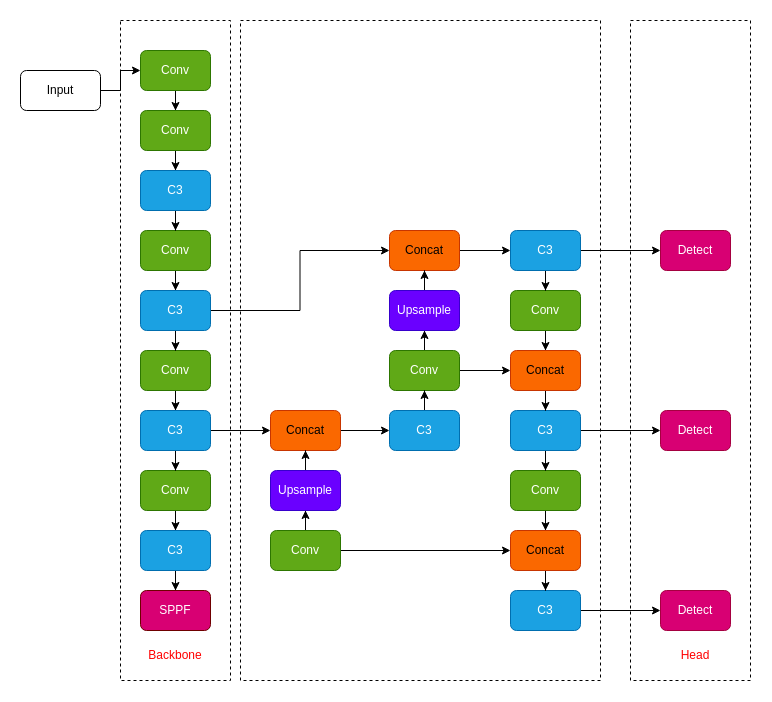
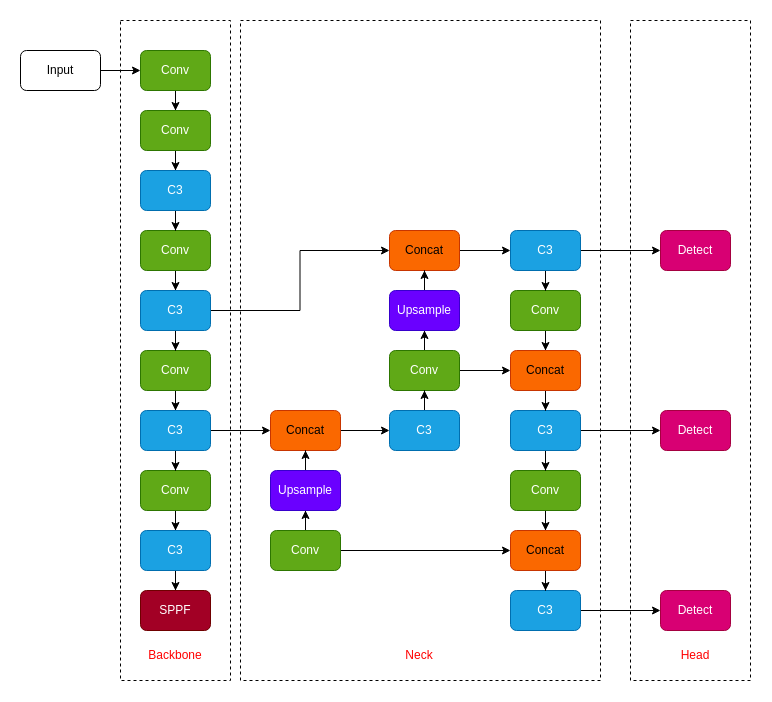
  <mxCell id="0" />
  <mxCell id="1" parent="0" />
  <mxCell id="2" value="" style="rounded=0;whiteSpace=wrap;html=1;dashed=1;" vertex="1" parent="1"><mxGeometry x="630" y="20" width="120" height="660" as="geometry" /></mxCell>
  <mxCell id="3" value="" style="rounded=0;whiteSpace=wrap;html=1;dashed=1;" vertex="1" parent="1"><mxGeometry x="240" y="20" width="360" height="660" as="geometry" /></mxCell>
  <mxCell id="4" value="" style="rounded=0;whiteSpace=wrap;html=1;dashed=1;" vertex="1" parent="1"><mxGeometry x="120" y="20" width="110" height="660" as="geometry" /></mxCell>
  <mxCell id="5" style="edgeStyle=orthogonalEdgeStyle;rounded=0;orthogonalLoop=1;jettySize=auto;html=1;entryX=0.5;entryY=0;entryDx=0;entryDy=0;" edge="1" parent="1" source="6" target="8"><mxGeometry relative="1" as="geometry" /></mxCell>
  <mxCell id="6" value="Conv" style="rounded=1;whiteSpace=wrap;html=1;fillColor=#60a917;fontColor=#ffffff;strokeColor=#2D7600;" vertex="1" parent="1"><mxGeometry x="140" y="50" width="70" height="40" as="geometry" /></mxCell>
  <mxCell id="7" style="edgeStyle=orthogonalEdgeStyle;rounded=0;orthogonalLoop=1;jettySize=auto;html=1;entryX=0.5;entryY=0;entryDx=0;entryDy=0;" edge="1" parent="1" source="8" target="26"><mxGeometry relative="1" as="geometry" /></mxCell>
  <mxCell id="8" value="Conv" style="rounded=1;whiteSpace=wrap;html=1;fillColor=#60a917;fontColor=#ffffff;strokeColor=#2D7600;" vertex="1" parent="1"><mxGeometry x="140" y="110" width="70" height="40" as="geometry" /></mxCell>
  <mxCell id="9" style="edgeStyle=orthogonalEdgeStyle;rounded=0;orthogonalLoop=1;jettySize=auto;html=1;" edge="1" parent="1" source="10" target="48"><mxGeometry relative="1" as="geometry" /></mxCell>
  <mxCell id="10" value="Conv" style="rounded=1;whiteSpace=wrap;html=1;fillColor=#60a917;fontColor=#ffffff;strokeColor=#2D7600;" vertex="1" parent="1"><mxGeometry x="510" y="470" width="70" height="40" as="geometry" /></mxCell>
  <mxCell id="11" style="edgeStyle=orthogonalEdgeStyle;rounded=0;orthogonalLoop=1;jettySize=auto;html=1;entryX=0.5;entryY=0;entryDx=0;entryDy=0;" edge="1" parent="1" source="12" target="37"><mxGeometry relative="1" as="geometry" /></mxCell>
  <mxCell id="12" value="Conv" style="rounded=1;whiteSpace=wrap;html=1;fillColor=#60a917;fontColor=#ffffff;strokeColor=#2D7600;" vertex="1" parent="1"><mxGeometry x="140" y="230" width="70" height="40" as="geometry" /></mxCell>
  <mxCell id="13" style="edgeStyle=orthogonalEdgeStyle;rounded=0;orthogonalLoop=1;jettySize=auto;html=1;entryX=0.5;entryY=1;entryDx=0;entryDy=0;" edge="1" parent="1" source="15" target="57"><mxGeometry relative="1" as="geometry" /></mxCell>
  <mxCell id="14" style="edgeStyle=orthogonalEdgeStyle;rounded=0;orthogonalLoop=1;jettySize=auto;html=1;entryX=0;entryY=0.5;entryDx=0;entryDy=0;" edge="1" parent="1" source="15" target="48"><mxGeometry relative="1" as="geometry" /></mxCell>
  <mxCell id="15" value="Conv" style="rounded=1;whiteSpace=wrap;html=1;fillColor=#60a917;fontColor=#ffffff;strokeColor=#2D7600;" vertex="1" parent="1"><mxGeometry x="270" y="530" width="70" height="40" as="geometry" /></mxCell>
  <mxCell id="16" style="edgeStyle=orthogonalEdgeStyle;rounded=0;orthogonalLoop=1;jettySize=auto;html=1;" edge="1" parent="1" source="17" target="40"><mxGeometry relative="1" as="geometry" /></mxCell>
  <mxCell id="17" value="Conv" style="rounded=1;whiteSpace=wrap;html=1;fillColor=#60a917;fontColor=#ffffff;strokeColor=#2D7600;" vertex="1" parent="1"><mxGeometry x="140" y="350" width="70" height="40" as="geometry" /></mxCell>
  <mxCell id="18" style="edgeStyle=orthogonalEdgeStyle;rounded=0;orthogonalLoop=1;jettySize=auto;html=1;entryX=0.5;entryY=1;entryDx=0;entryDy=0;" edge="1" parent="1" source="20" target="55"><mxGeometry relative="1" as="geometry" /></mxCell>
  <mxCell id="19" style="edgeStyle=orthogonalEdgeStyle;rounded=0;orthogonalLoop=1;jettySize=auto;html=1;entryX=0;entryY=0.5;entryDx=0;entryDy=0;" edge="1" parent="1" source="20" target="46"><mxGeometry relative="1" as="geometry" /></mxCell>
  <mxCell id="20" value="Conv" style="rounded=1;whiteSpace=wrap;html=1;fillColor=#60a917;fontColor=#ffffff;strokeColor=#2D7600;" vertex="1" parent="1"><mxGeometry x="389" y="350" width="70" height="40" as="geometry" /></mxCell>
  <mxCell id="21" style="edgeStyle=orthogonalEdgeStyle;rounded=0;orthogonalLoop=1;jettySize=auto;html=1;entryX=0.5;entryY=0;entryDx=0;entryDy=0;" edge="1" parent="1" source="22" target="44"><mxGeometry relative="1" as="geometry" /></mxCell>
  <mxCell id="22" value="Conv" style="rounded=1;whiteSpace=wrap;html=1;fillColor=#60a917;fontColor=#ffffff;strokeColor=#2D7600;" vertex="1" parent="1"><mxGeometry x="140" y="470" width="70" height="40" as="geometry" /></mxCell>
  <mxCell id="23" style="edgeStyle=orthogonalEdgeStyle;rounded=0;orthogonalLoop=1;jettySize=auto;html=1;entryX=0.5;entryY=0;entryDx=0;entryDy=0;" edge="1" parent="1" source="24" target="46"><mxGeometry relative="1" as="geometry" /></mxCell>
  <mxCell id="24" value="Conv" style="rounded=1;whiteSpace=wrap;html=1;fillColor=#60a917;fontColor=#ffffff;strokeColor=#2D7600;" vertex="1" parent="1"><mxGeometry x="510" y="290" width="70" height="40" as="geometry" /></mxCell>
  <mxCell id="25" style="edgeStyle=orthogonalEdgeStyle;rounded=0;orthogonalLoop=1;jettySize=auto;html=1;entryX=0.5;entryY=0;entryDx=0;entryDy=0;" edge="1" parent="1" source="26" target="12"><mxGeometry relative="1" as="geometry" /></mxCell>
  <mxCell id="26" value="C3" style="rounded=1;whiteSpace=wrap;html=1;fillColor=#1ba1e2;fontColor=#ffffff;strokeColor=#006EAF;" vertex="1" parent="1"><mxGeometry x="140" y="170" width="70" height="40" as="geometry" /></mxCell>
  <mxCell id="27" style="edgeStyle=orthogonalEdgeStyle;rounded=0;orthogonalLoop=1;jettySize=auto;html=1;" edge="1" parent="1" source="29" target="24"><mxGeometry relative="1" as="geometry" /></mxCell>
  <mxCell id="28" style="edgeStyle=orthogonalEdgeStyle;rounded=0;orthogonalLoop=1;jettySize=auto;html=1;" edge="1" parent="1" source="29" target="58"><mxGeometry relative="1" as="geometry" /></mxCell>
  <mxCell id="29" value="C3" style="rounded=1;whiteSpace=wrap;html=1;fillColor=#1ba1e2;fontColor=#ffffff;strokeColor=#006EAF;" vertex="1" parent="1"><mxGeometry x="510" y="230" width="70" height="40" as="geometry" /></mxCell>
  <mxCell id="30" style="edgeStyle=orthogonalEdgeStyle;rounded=0;orthogonalLoop=1;jettySize=auto;html=1;" edge="1" parent="1" source="32" target="10"><mxGeometry relative="1" as="geometry" /></mxCell>
  <mxCell id="31" style="edgeStyle=orthogonalEdgeStyle;rounded=0;orthogonalLoop=1;jettySize=auto;html=1;entryX=0;entryY=0.5;entryDx=0;entryDy=0;" edge="1" parent="1" source="32" target="59"><mxGeometry relative="1" as="geometry" /></mxCell>
  <mxCell id="32" value="C3" style="rounded=1;whiteSpace=wrap;html=1;fillColor=#1ba1e2;fontColor=#ffffff;strokeColor=#006EAF;" vertex="1" parent="1"><mxGeometry x="510" y="410" width="70" height="40" as="geometry" /></mxCell>
  <mxCell id="33" style="edgeStyle=orthogonalEdgeStyle;rounded=0;orthogonalLoop=1;jettySize=auto;html=1;entryX=0.5;entryY=1;entryDx=0;entryDy=0;" edge="1" parent="1" source="34" target="20"><mxGeometry relative="1" as="geometry" /></mxCell>
  <mxCell id="34" value="C3" style="rounded=1;whiteSpace=wrap;html=1;fillColor=#1ba1e2;fontColor=#ffffff;strokeColor=#006EAF;" vertex="1" parent="1"><mxGeometry x="389" y="410" width="70" height="40" as="geometry" /></mxCell>
  <mxCell id="35" style="edgeStyle=orthogonalEdgeStyle;rounded=0;orthogonalLoop=1;jettySize=auto;html=1;entryX=0.5;entryY=0;entryDx=0;entryDy=0;" edge="1" parent="1" source="37" target="17"><mxGeometry relative="1" as="geometry" /></mxCell>
  <mxCell id="36" style="edgeStyle=orthogonalEdgeStyle;rounded=0;orthogonalLoop=1;jettySize=auto;html=1;entryX=0;entryY=0.5;entryDx=0;entryDy=0;" edge="1" parent="1" source="37" target="50"><mxGeometry relative="1" as="geometry" /></mxCell>
  <mxCell id="37" value="C3" style="rounded=1;whiteSpace=wrap;html=1;fillColor=#1ba1e2;fontColor=#ffffff;strokeColor=#006EAF;" vertex="1" parent="1"><mxGeometry x="140" y="290" width="70" height="40" as="geometry" /></mxCell>
  <mxCell id="38" style="edgeStyle=orthogonalEdgeStyle;rounded=0;orthogonalLoop=1;jettySize=auto;html=1;entryX=0.5;entryY=0;entryDx=0;entryDy=0;" edge="1" parent="1" source="40" target="22"><mxGeometry relative="1" as="geometry" /></mxCell>
  <mxCell id="39" style="edgeStyle=orthogonalEdgeStyle;rounded=0;orthogonalLoop=1;jettySize=auto;html=1;" edge="1" parent="1" source="40" target="52"><mxGeometry relative="1" as="geometry" /></mxCell>
  <mxCell id="40" value="C3" style="rounded=1;whiteSpace=wrap;html=1;fillColor=#1ba1e2;fontColor=#ffffff;strokeColor=#006EAF;" vertex="1" parent="1"><mxGeometry x="140" y="410" width="70" height="40" as="geometry" /></mxCell>
  <mxCell id="41" style="edgeStyle=orthogonalEdgeStyle;rounded=0;orthogonalLoop=1;jettySize=auto;html=1;entryX=0;entryY=0.5;entryDx=0;entryDy=0;" edge="1" parent="1" source="42" target="60"><mxGeometry relative="1" as="geometry" /></mxCell>
  <mxCell id="42" value="C3" style="rounded=1;whiteSpace=wrap;html=1;fillColor=#1ba1e2;fontColor=#ffffff;strokeColor=#006EAF;" vertex="1" parent="1"><mxGeometry x="510" y="590" width="70" height="40" as="geometry" /></mxCell>
  <mxCell id="43" style="edgeStyle=orthogonalEdgeStyle;rounded=0;orthogonalLoop=1;jettySize=auto;html=1;entryX=0.5;entryY=0;entryDx=0;entryDy=0;" edge="1" parent="1" source="44" target="53"><mxGeometry relative="1" as="geometry" /></mxCell>
  <mxCell id="44" value="C3" style="rounded=1;whiteSpace=wrap;html=1;fillColor=#1ba1e2;fontColor=#ffffff;strokeColor=#006EAF;" vertex="1" parent="1"><mxGeometry x="140" y="530" width="70" height="40" as="geometry" /></mxCell>
  <mxCell id="45" style="edgeStyle=orthogonalEdgeStyle;rounded=0;orthogonalLoop=1;jettySize=auto;html=1;entryX=0.5;entryY=0;entryDx=0;entryDy=0;" edge="1" parent="1" source="46" target="32"><mxGeometry relative="1" as="geometry" /></mxCell>
  <mxCell id="46" value="Concat" style="rounded=1;whiteSpace=wrap;html=1;fillColor=#fa6800;fontColor=#000000;strokeColor=#C73500;" vertex="1" parent="1"><mxGeometry x="510" y="350" width="70" height="40" as="geometry" /></mxCell>
  <mxCell id="47" style="edgeStyle=orthogonalEdgeStyle;rounded=0;orthogonalLoop=1;jettySize=auto;html=1;entryX=0.5;entryY=0;entryDx=0;entryDy=0;" edge="1" parent="1" source="48" target="42"><mxGeometry relative="1" as="geometry" /></mxCell>
  <mxCell id="48" value="Concat" style="rounded=1;whiteSpace=wrap;html=1;fillColor=#fa6800;fontColor=#000000;strokeColor=#C73500;" vertex="1" parent="1"><mxGeometry x="510" y="530" width="70" height="40" as="geometry" /></mxCell>
  <mxCell id="49" style="edgeStyle=orthogonalEdgeStyle;rounded=0;orthogonalLoop=1;jettySize=auto;html=1;" edge="1" parent="1" source="50" target="29"><mxGeometry relative="1" as="geometry" /></mxCell>
  <mxCell id="50" value="Concat" style="rounded=1;whiteSpace=wrap;html=1;fillColor=#fa6800;fontColor=#000000;strokeColor=#C73500;" vertex="1" parent="1"><mxGeometry x="389" y="230" width="70" height="40" as="geometry" /></mxCell>
  <mxCell id="51" style="edgeStyle=orthogonalEdgeStyle;rounded=0;orthogonalLoop=1;jettySize=auto;html=1;" edge="1" parent="1" source="52" target="34"><mxGeometry relative="1" as="geometry" /></mxCell>
  <mxCell id="52" value="Concat" style="rounded=1;whiteSpace=wrap;html=1;fillColor=#fa6800;fontColor=#000000;strokeColor=#C73500;" vertex="1" parent="1"><mxGeometry x="270" y="410" width="70" height="40" as="geometry" /></mxCell>
- <mxCell id="53" value="SPPF" style="rounded=1;whiteSpace=wrap;html=1;fillColor=#d80073;fontColor=#ffffff;strokeColor=#6F0000;" vertex="1" parent="1"><mxGeometry x="140" y="590" width="70" height="40" as="geometry" /></mxCell>
+ <mxCell id="53" value="SPPF" style="rounded=1;whiteSpace=wrap;html=1;fillColor=#a20025;fontColor=#ffffff;strokeColor=#6F0000;" vertex="1" parent="1"><mxGeometry x="140" y="590" width="70" height="40" as="geometry" /></mxCell>
  <mxCell id="54" style="edgeStyle=orthogonalEdgeStyle;rounded=0;orthogonalLoop=1;jettySize=auto;html=1;entryX=0.5;entryY=1;entryDx=0;entryDy=0;" edge="1" parent="1" source="55" target="50"><mxGeometry relative="1" as="geometry" /></mxCell>
  <mxCell id="55" value="Upsample" style="rounded=1;whiteSpace=wrap;html=1;fillColor=#6a00ff;fontColor=#ffffff;strokeColor=#3700CC;" vertex="1" parent="1"><mxGeometry x="389" y="290" width="70" height="40" as="geometry" /></mxCell>
  <mxCell id="56" style="edgeStyle=orthogonalEdgeStyle;rounded=0;orthogonalLoop=1;jettySize=auto;html=1;entryX=0.5;entryY=1;entryDx=0;entryDy=0;" edge="1" parent="1" source="57" target="52"><mxGeometry relative="1" as="geometry" /></mxCell>
  <mxCell id="57" value="Upsample" style="rounded=1;whiteSpace=wrap;html=1;fillColor=#6a00ff;fontColor=#ffffff;strokeColor=#3700CC;" vertex="1" parent="1"><mxGeometry x="270" y="470" width="70" height="40" as="geometry" /></mxCell>
  <mxCell id="58" value="Detect" style="rounded=1;whiteSpace=wrap;html=1;fillColor=#d80073;fontColor=#ffffff;strokeColor=#A50040;" vertex="1" parent="1"><mxGeometry x="660" y="230" width="70" height="40" as="geometry" /></mxCell>
  <mxCell id="59" value="Detect" style="rounded=1;whiteSpace=wrap;html=1;fillColor=#d80073;fontColor=#ffffff;strokeColor=#A50040;" vertex="1" parent="1"><mxGeometry x="660" y="410" width="70" height="40" as="geometry" /></mxCell>
  <mxCell id="60" value="Detect" style="rounded=1;whiteSpace=wrap;html=1;fillColor=#d80073;fontColor=#ffffff;strokeColor=#A50040;" vertex="1" parent="1"><mxGeometry x="660" y="590" width="70" height="40" as="geometry" /></mxCell>
  <mxCell id="61" value="&lt;font style=&quot;color: rgb(255, 0, 0);&quot;&gt;Backbone&lt;/font&gt;" style="text;strokeColor=none;align=center;fillColor=none;html=1;verticalAlign=middle;whiteSpace=wrap;rounded=0;" vertex="1" parent="1"><mxGeometry x="145" y="640" width="60" height="30" as="geometry" /></mxCell>
+ <mxCell id="62" value="&lt;font style=&quot;color: rgb(255, 0, 0);&quot;&gt;Neck&lt;/font&gt;" style="text;strokeColor=none;align=center;fillColor=none;html=1;verticalAlign=middle;whiteSpace=wrap;rounded=0;" vertex="1" parent="1"><mxGeometry x="389" y="640" width="60" height="30" as="geometry" /></mxCell>
  <mxCell id="63" value="&lt;font style=&quot;color: rgb(255, 0, 0);&quot;&gt;Head&lt;/font&gt;" style="text;strokeColor=none;align=center;fillColor=none;html=1;verticalAlign=middle;whiteSpace=wrap;rounded=0;" vertex="1" parent="1"><mxGeometry x="665" y="640" width="60" height="30" as="geometry" /></mxCell>
  <mxCell id="64" style="edgeStyle=orthogonalEdgeStyle;rounded=0;orthogonalLoop=1;jettySize=auto;html=1;" edge="1" parent="1" source="65" target="6"><mxGeometry relative="1" as="geometry" /></mxCell>
- <mxCell id="65" value="Input" style="rounded=1;whiteSpace=wrap;html=1;" vertex="1" parent="1"><mxGeometry x="20" y="70" width="80" height="40" as="geometry" /></mxCell>
+ <mxCell id="65" value="Input" style="rounded=1;whiteSpace=wrap;html=1;" vertex="1" parent="1"><mxGeometry x="20" y="50" width="80" height="40" as="geometry" /></mxCell>
